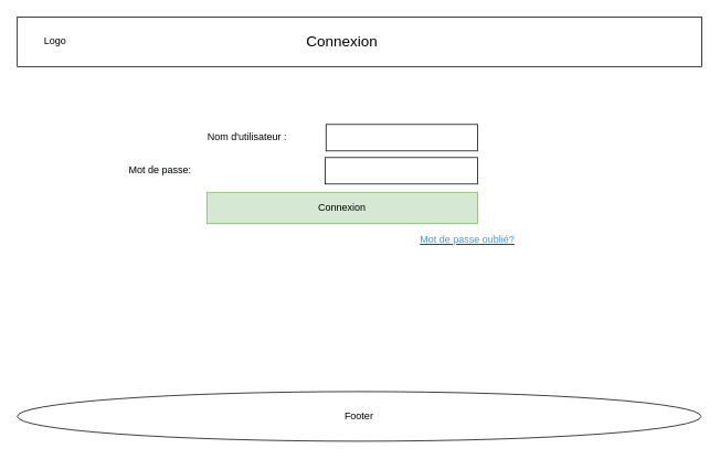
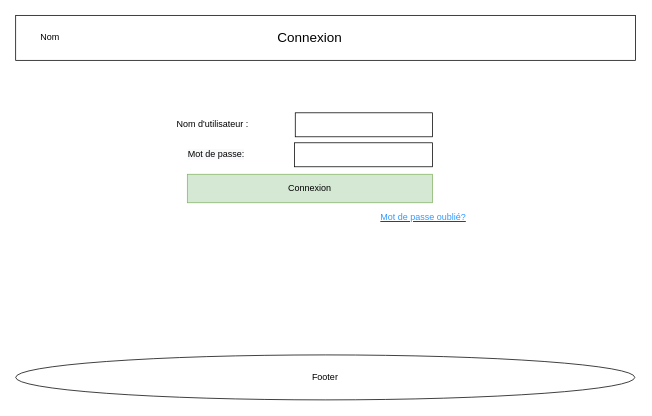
  <mxCell id="0" />
  <mxCell id="1" parent="0" />
  <mxCell id="2" value="" style="rounded=0;whiteSpace=wrap;html=1;" vertex="1" parent="1"><mxGeometry width="827" height="60" as="geometry" x="20" y="20" /></mxCell>
- <mxCell id="3" value="Logo" style="text;html=1;strokeColor=none;fillColor=none;align=center;verticalAlign=middle;whiteSpace=wrap;rounded=0;" vertex="1" parent="1"><mxGeometry x="46" y="40" width="40" height="20" as="geometry" /></mxCell>
+ <mxCell id="3" value="Nom" style="text;html=1;strokeColor=none;fillColor=none;align=center;verticalAlign=middle;whiteSpace=wrap;rounded=0;" vertex="1" parent="1"><mxGeometry x="46" y="40" width="40" height="20" as="geometry" /></mxCell>
  <mxCell id="4" value="&lt;font style=&quot;font-size: 18px&quot;&gt;Connexion&lt;/font&gt;" style="text;html=1;strokeColor=none;fillColor=none;align=center;verticalAlign=middle;whiteSpace=wrap;rounded=0;" vertex="1" parent="1"><mxGeometry x="360" y="36.5" width="105" height="27" as="geometry" /></mxCell>
  <mxCell id="5" value="" style="rounded=0;whiteSpace=wrap;html=1;" vertex="1" parent="1"><mxGeometry x="393" y="150" width="183" height="32" as="geometry" /></mxCell>
  <mxCell id="6" value="" style="rounded=0;whiteSpace=wrap;html=1;" vertex="1" parent="1"><mxGeometry x="392" y="190" width="184" height="32" as="geometry" /></mxCell>
  <mxCell id="7" value="Connexion" style="rounded=0;whiteSpace=wrap;html=1;fillColor=#d5e8d4;strokeColor=#82b366;" vertex="1" parent="1"><mxGeometry x="249" y="232" width="327" height="38" as="geometry" /></mxCell>
- <mxCell id="8" value="Nom d'utilisateur :&amp;nbsp;" style="text;html=1;strokeColor=none;fillColor=none;align=center;verticalAlign=middle;whiteSpace=wrap;rounded=0;" vertex="1" parent="1"><mxGeometry x="227" y="156" width="145" height="20" as="geometry" /></mxCell>
- <mxCell id="9" value="&lt;span style=&quot;color: rgb(0 , 0 , 0) ; font-family: &amp;#34;helvetica&amp;#34; ; font-size: 12px ; font-style: normal ; font-weight: 400 ; letter-spacing: normal ; text-align: center ; text-indent: 0px ; text-transform: none ; word-spacing: 0px ; background-color: rgb(248 , 249 , 250) ; display: inline ; float: none&quot;&gt;Mot de passe:&lt;/span&gt;" style="text;whiteSpace=wrap;html=1;" vertex="1" parent="1"><mxGeometry x="153" y="192" width="128" height="28" as="geometry" /></mxCell>
+ <mxCell id="8" value="Nom d'utilisateur :&amp;nbsp;" style="text;html=1;strokeColor=none;fillColor=none;align=center;verticalAlign=middle;whiteSpace=wrap;rounded=0;" vertex="1" parent="1"><mxGeometry x="212" y="156" width="145" height="20" as="geometry" /></mxCell>
+ <mxCell id="9" value="&lt;span style=&quot;color: rgb(0 , 0 , 0) ; font-family: &amp;#34;helvetica&amp;#34; ; font-size: 12px ; font-style: normal ; font-weight: 400 ; letter-spacing: normal ; text-align: center ; text-indent: 0px ; text-transform: none ; word-spacing: 0px ; background-color: rgb(248 , 249 , 250) ; display: inline ; float: none&quot;&gt;Mot de passe:&lt;/span&gt;" style="text;whiteSpace=wrap;html=1;" vertex="1" parent="1"><mxGeometry x="248" y="192" width="128" height="28" as="geometry" /></mxCell>
  <mxCell id="10" value="&lt;u&gt;&lt;font color=&quot;#3399ff&quot;&gt;Mot de passe oublié?&lt;/font&gt;&lt;/u&gt;" style="text;html=1;strokeColor=none;fillColor=none;align=center;verticalAlign=middle;whiteSpace=wrap;rounded=0;" vertex="1" parent="1"><mxGeometry x="502" y="280" width="124" height="20" as="geometry" /></mxCell>
  <mxCell id="11" value="Footer" style="ellipse;whiteSpace=wrap;html=1;" vertex="1" parent="1"><mxGeometry y="473" width="826" height="60" as="geometry" x="20" /></mxCell>
